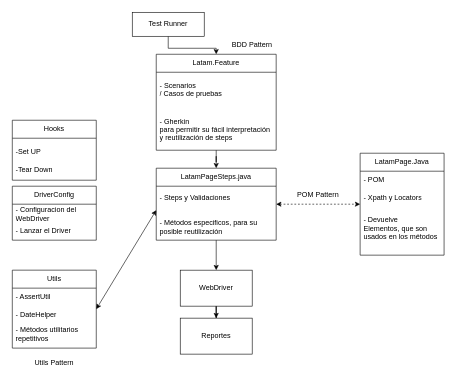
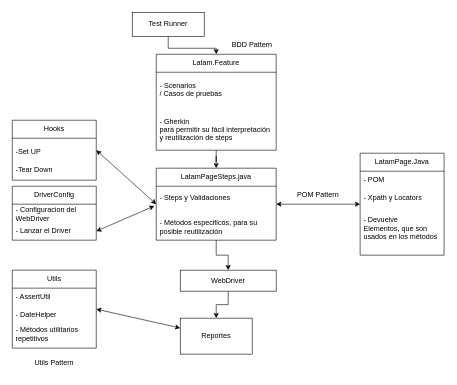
  <mxCell id="0" />
  <mxCell id="1" parent="0" />
  <mxCell id="2" style="edgeStyle=orthogonalEdgeStyle;rounded=0;orthogonalLoop=1;jettySize=auto;html=1;entryX=0.5;entryY=0;entryDx=0;entryDy=0;movable=1;resizable=1;rotatable=1;deletable=1;editable=1;locked=0;connectable=1;" edge="1" parent="1" source="3" target="5"><mxGeometry relative="1" as="geometry"><mxPoint x="360" y="100" as="targetPoint" /></mxGeometry></mxCell>
  <mxCell id="3" value="Test Runner" style="rounded=0;whiteSpace=wrap;html=1;movable=1;resizable=1;rotatable=1;deletable=1;editable=1;locked=0;connectable=1;" vertex="1" parent="1"><mxGeometry x="220" y="20" width="120" height="40" as="geometry" /></mxCell>
  <mxCell id="4" style="edgeStyle=orthogonalEdgeStyle;rounded=0;orthogonalLoop=1;jettySize=auto;html=1;" edge="1" parent="1" source="5" target="9"><mxGeometry relative="1" as="geometry" /></mxCell>
  <mxCell id="5" value="Latam.Feature" style="swimlane;fontStyle=0;childLayout=stackLayout;horizontal=1;startSize=30;horizontalStack=0;resizeParent=1;resizeParentMax=0;resizeLast=0;collapsible=1;marginBottom=0;whiteSpace=wrap;html=1;" vertex="1" parent="1"><mxGeometry x="260" y="90" width="200" height="160" as="geometry" /></mxCell>
  <mxCell id="6" value="&lt;p class=&quot;MsoNormal&quot;&gt;&lt;span style=&quot;mso-ansi-language:ES-CO&quot; lang=&quot;ES-CO&quot;&gt;- Scenarios&lt;br/&gt;/ Casos de pruebas &lt;/span&gt;&lt;/p&gt;&lt;br/&gt;&lt;div&gt;&lt;br/&gt;&lt;/div&gt;" style="text;strokeColor=none;fillColor=none;align=left;verticalAlign=middle;spacingLeft=4;spacingRight=4;overflow=hidden;points=[[0,0.5],[1,0.5]];portConstraint=eastwest;rotatable=0;whiteSpace=wrap;html=1;" vertex="1" parent="5"><mxGeometry y="30" width="200" height="60" as="geometry" /></mxCell>
  <mxCell id="7" value="&lt;p class=&quot;MsoNormal&quot;&gt;&lt;span style=&quot;mso-ansi-language:ES-CO&quot; lang=&quot;ES-CO&quot;&gt;- Gherkin&lt;br/&gt;para permitir su fácil interpretación y reutilización de steps&lt;/span&gt;&lt;/p&gt;&lt;br/&gt;&lt;div&gt;&lt;br/&gt;&lt;/div&gt;" style="text;strokeColor=none;fillColor=none;align=left;verticalAlign=middle;spacingLeft=4;spacingRight=4;overflow=hidden;points=[[0,0.5],[1,0.5]];portConstraint=eastwest;rotatable=0;whiteSpace=wrap;html=1;" vertex="1" parent="5"><mxGeometry y="90" width="200" height="70" as="geometry" /></mxCell>
  <mxCell id="8" style="edgeStyle=orthogonalEdgeStyle;rounded=0;orthogonalLoop=1;jettySize=auto;html=1;entryX=0.5;entryY=0;entryDx=0;entryDy=0;" edge="1" parent="1" source="9" target="31"><mxGeometry relative="1" as="geometry" /></mxCell>
  <mxCell id="9" value="LatamPageSteps.java" style="swimlane;fontStyle=0;childLayout=stackLayout;horizontal=1;startSize=30;horizontalStack=0;resizeParent=1;resizeParentMax=0;resizeLast=0;collapsible=1;marginBottom=0;whiteSpace=wrap;html=1;" vertex="1" parent="1"><mxGeometry x="260" y="280" width="200" height="120" as="geometry" /></mxCell>
  <mxCell id="10" value="- Steps y Validaciones" style="text;strokeColor=none;fillColor=none;align=left;verticalAlign=middle;spacingLeft=4;spacingRight=4;overflow=hidden;points=[[0,0.5],[1,0.5]];portConstraint=eastwest;rotatable=0;whiteSpace=wrap;html=1;" vertex="1" parent="9"><mxGeometry y="30" width="200" height="40" as="geometry" /></mxCell>
  <mxCell id="11" value="&lt;p class=&quot;MsoNormal&quot;&gt;&lt;span style=&quot;mso-ansi-language:ES-CO&quot; lang=&quot;ES-CO&quot;&gt;- Métodos especificos, para su posible reutilización&lt;/span&gt;&lt;/p&gt;&lt;br&gt;&lt;div&gt;&lt;br&gt;&lt;/div&gt;" style="text;strokeColor=none;fillColor=none;align=left;verticalAlign=middle;spacingLeft=4;spacingRight=4;overflow=hidden;points=[[0,0.5],[1,0.5]];portConstraint=eastwest;rotatable=0;whiteSpace=wrap;html=1;" vertex="1" parent="9"><mxGeometry y="70" width="200" height="50" as="geometry" /></mxCell>
- <mxCell id="12" value="" style="endArrow=classic;startArrow=classic;html=1;rounded=0;exitX=1;exitY=0.5;exitDx=0;exitDy=0;dashed=1;" edge="1" parent="1" source="9" target="13"><mxGeometry width="50" height="50" relative="1" as="geometry"><mxPoint x="330" y="320" as="sourcePoint" /><mxPoint x="380" y="270" as="targetPoint" /></mxGeometry></mxCell>
+ <mxCell id="12" value="" style="endArrow=classic;startArrow=classic;html=1;rounded=0;exitX=1;exitY=0.5;exitDx=0;exitDy=0;" edge="1" parent="1" source="9" target="13"><mxGeometry width="50" height="50" relative="1" as="geometry"><mxPoint x="330" y="320" as="sourcePoint" /><mxPoint x="380" y="270" as="targetPoint" /></mxGeometry></mxCell>
  <mxCell id="13" value="LatamPage.Java" style="swimlane;fontStyle=0;childLayout=stackLayout;horizontal=1;startSize=30;horizontalStack=0;resizeParent=1;resizeParentMax=0;resizeLast=0;collapsible=1;marginBottom=0;whiteSpace=wrap;html=1;" vertex="1" parent="1"><mxGeometry x="600" y="255" width="140" height="170" as="geometry" /></mxCell>
  <mxCell id="14" value="- POM" style="text;strokeColor=none;fillColor=none;align=left;verticalAlign=middle;spacingLeft=4;spacingRight=4;overflow=hidden;points=[[0,0.5],[1,0.5]];portConstraint=eastwest;rotatable=0;whiteSpace=wrap;html=1;" vertex="1" parent="13"><mxGeometry y="30" width="140" height="30" as="geometry" /></mxCell>
  <mxCell id="15" value="- Xpath y Locators" style="text;strokeColor=none;fillColor=none;align=left;verticalAlign=middle;spacingLeft=4;spacingRight=4;overflow=hidden;points=[[0,0.5],[1,0.5]];portConstraint=eastwest;rotatable=0;whiteSpace=wrap;html=1;" vertex="1" parent="13"><mxGeometry y="60" width="140" height="30" as="geometry" /></mxCell>
  <mxCell id="16" value="&lt;p class=&quot;MsoNormal&quot;&gt;&lt;span style=&quot;mso-ansi-language:ES-CO&quot; lang=&quot;ES-CO&quot;&gt;- Devuelve&lt;br/&gt;Elementos, que son usados en los métodos &lt;/span&gt;&lt;/p&gt;&lt;br/&gt;&lt;div&gt;&lt;br/&gt;&lt;/div&gt;" style="text;strokeColor=none;fillColor=none;align=left;verticalAlign=middle;spacingLeft=4;spacingRight=4;overflow=hidden;points=[[0,0.5],[1,0.5]];portConstraint=eastwest;rotatable=0;whiteSpace=wrap;html=1;" vertex="1" parent="13"><mxGeometry y="90" width="140" height="80" as="geometry" /></mxCell>
  <mxCell id="17" value="Hooks" style="swimlane;fontStyle=0;childLayout=stackLayout;horizontal=1;startSize=30;horizontalStack=0;resizeParent=1;resizeParentMax=0;resizeLast=0;collapsible=1;marginBottom=0;whiteSpace=wrap;html=1;" vertex="1" parent="1"><mxGeometry x="20" y="200" width="140" height="100" as="geometry" /></mxCell>
  <mxCell id="18" value="&lt;p class=&quot;MsoNormal&quot;&gt;&lt;span style=&quot;mso-ansi-language:ES-CO&quot; lang=&quot;ES-CO&quot;&gt;-Set UP&lt;/span&gt;&lt;/p&gt;&lt;br/&gt;&lt;div&gt;&lt;br/&gt;&lt;/div&gt;" style="text;strokeColor=none;fillColor=none;align=left;verticalAlign=middle;spacingLeft=4;spacingRight=4;overflow=hidden;points=[[0,0.5],[1,0.5]];portConstraint=eastwest;rotatable=0;whiteSpace=wrap;html=1;" vertex="1" parent="17"><mxGeometry y="30" width="140" height="30" as="geometry" /></mxCell>
  <mxCell id="19" value="&lt;p class=&quot;MsoNormal&quot;&gt;&lt;span style=&quot;mso-ansi-language:ES-CO&quot; lang=&quot;ES-CO&quot;&gt;-Tear Down &lt;/span&gt;&lt;/p&gt;&lt;br/&gt;&lt;div&gt;&lt;br/&gt;&lt;/div&gt;" style="text;strokeColor=none;fillColor=none;align=left;verticalAlign=middle;spacingLeft=4;spacingRight=4;overflow=hidden;points=[[0,0.5],[1,0.5]];portConstraint=eastwest;rotatable=0;whiteSpace=wrap;html=1;" vertex="1" parent="17"><mxGeometry y="60" width="140" height="40" as="geometry" /></mxCell>
  <mxCell id="20" value="DriverConfig" style="swimlane;fontStyle=0;childLayout=stackLayout;horizontal=1;startSize=30;horizontalStack=0;resizeParent=1;resizeParentMax=0;resizeLast=0;collapsible=1;marginBottom=0;whiteSpace=wrap;html=1;" vertex="1" parent="1"><mxGeometry x="20" y="310" width="140" height="90" as="geometry" /></mxCell>
  <mxCell id="21" value="- Configuracion del WebDriver" style="text;strokeColor=none;fillColor=none;align=left;verticalAlign=middle;spacingLeft=4;spacingRight=4;overflow=hidden;points=[[0,0.5],[1,0.5]];portConstraint=eastwest;rotatable=0;whiteSpace=wrap;html=1;" vertex="1" parent="20"><mxGeometry y="30" width="140" height="30" as="geometry" /></mxCell>
  <mxCell id="22" value="- Lanzar el Driver" style="text;strokeColor=none;fillColor=none;align=left;verticalAlign=middle;spacingLeft=4;spacingRight=4;overflow=hidden;points=[[0,0.5],[1,0.5]];portConstraint=eastwest;rotatable=0;whiteSpace=wrap;html=1;" vertex="1" parent="20"><mxGeometry y="60" width="140" height="30" as="geometry" /></mxCell>
  <mxCell id="23" value="Utils" style="swimlane;fontStyle=0;childLayout=stackLayout;horizontal=1;startSize=30;horizontalStack=0;resizeParent=1;resizeParentMax=0;resizeLast=0;collapsible=1;marginBottom=0;whiteSpace=wrap;html=1;" vertex="1" parent="1"><mxGeometry x="20" y="450" width="140" height="130" as="geometry" /></mxCell>
  <mxCell id="24" value="- AssertUtil" style="text;strokeColor=none;fillColor=none;align=left;verticalAlign=middle;spacingLeft=4;spacingRight=4;overflow=hidden;points=[[0,0.5],[1,0.5]];portConstraint=eastwest;rotatable=0;whiteSpace=wrap;html=1;" vertex="1" parent="23"><mxGeometry y="30" width="140" height="30" as="geometry" /></mxCell>
  <mxCell id="25" value="- DateHelper" style="text;strokeColor=none;fillColor=none;align=left;verticalAlign=middle;spacingLeft=4;spacingRight=4;overflow=hidden;points=[[0,0.5],[1,0.5]];portConstraint=eastwest;rotatable=0;whiteSpace=wrap;html=1;" vertex="1" parent="23"><mxGeometry y="60" width="140" height="30" as="geometry" /></mxCell>
  <mxCell id="26" value="- &lt;span style=&quot;mso-ansi-language:ES-CO&quot; lang=&quot;ES-CO&quot;&gt;Métodos utilitarios &lt;/span&gt;&lt;span style=&quot;mso-ansi-language:ES-CO&quot; lang=&quot;ES-CO&quot;&gt;repetitivos &lt;/span&gt;&lt;br&gt;&lt;div&gt;&lt;br&gt;&lt;/div&gt;" style="text;strokeColor=none;fillColor=none;align=left;verticalAlign=middle;spacingLeft=4;spacingRight=4;overflow=hidden;points=[[0,0.5],[1,0.5]];portConstraint=eastwest;rotatable=0;whiteSpace=wrap;html=1;" vertex="1" parent="23"><mxGeometry y="90" width="140" height="40" as="geometry" /></mxCell>
- <mxCell id="28" value="" style="endArrow=classic;startArrow=classic;html=1;rounded=0;exitX=1;exitY=0.5;exitDx=0;exitDy=0;entryX=0;entryY=1;entryDx=0;entryDy=0;entryPerimeter=0;" edge="1" parent="1" source="23" target="10"><mxGeometry width="50" height="50" relative="1" as="geometry"><mxPoint x="330" y="380" as="sourcePoint" /><mxPoint x="380" y="330" as="targetPoint" /></mxGeometry></mxCell>
+ <mxCell id="27" value="" style="endArrow=classic;startArrow=classic;html=1;rounded=0;entryX=1;entryY=0.5;entryDx=0;entryDy=0;exitX=0;exitY=0.75;exitDx=0;exitDy=0;exitPerimeter=0;" edge="1" parent="1" source="10" target="17"><mxGeometry width="50" height="50" relative="1" as="geometry"><mxPoint x="330" y="380" as="sourcePoint" /><mxPoint x="380" y="330" as="targetPoint" /></mxGeometry></mxCell>
+ <mxCell id="28" value="" style="endArrow=classic;startArrow=classic;html=1;rounded=0;exitX=1;exitY=0.5;exitDx=0;exitDy=0;" edge="1" parent="1" source="23" target="32"><mxGeometry width="50" height="50" relative="1" as="geometry"><mxPoint x="330" y="380" as="sourcePoint" /><mxPoint x="380" y="330" as="targetPoint" /></mxGeometry></mxCell>
+ <mxCell id="29" value="" style="endArrow=classic;startArrow=classic;html=1;rounded=0;exitX=1;exitY=0.5;exitDx=0;exitDy=0;entryX=-0.015;entryY=0.825;entryDx=0;entryDy=0;entryPerimeter=0;" edge="1" parent="1" source="22" target="10"><mxGeometry width="50" height="50" relative="1" as="geometry"><mxPoint x="330" y="380" as="sourcePoint" /><mxPoint x="380" y="330" as="targetPoint" /></mxGeometry></mxCell>
  <mxCell id="30" value="" style="edgeStyle=orthogonalEdgeStyle;rounded=0;orthogonalLoop=1;jettySize=auto;html=1;" edge="1" parent="1" source="31" target="32"><mxGeometry relative="1" as="geometry" /></mxCell>
- <mxCell id="31" value="WebDriver" style="rounded=0;whiteSpace=wrap;html=1;" vertex="1" parent="1"><mxGeometry x="300" y="450" width="120" height="60" as="geometry" /></mxCell>
+ <mxCell id="31" value="WebDriver" style="rounded=0;whiteSpace=wrap;html=1;" vertex="1" parent="1"><mxGeometry x="300" y="450" width="160" height="35" as="geometry" /></mxCell>
  <mxCell id="32" value="&lt;p class=&quot;MsoNormal&quot;&gt;&lt;span style=&quot;mso-ansi-language:ES-CO&quot; lang=&quot;ES-CO&quot;&gt;Reportes&lt;/span&gt;&lt;/p&gt;" style="rounded=0;whiteSpace=wrap;html=1;" vertex="1" parent="1"><mxGeometry x="300" y="530" width="120" height="60" as="geometry" /></mxCell>
  <mxCell id="33" value="&lt;span style=&quot;&quot;&gt;Utils Pattern&lt;/span&gt;" style="text;html=1;align=center;verticalAlign=middle;whiteSpace=wrap;rounded=0;fontColor=light-dark(#000000,#FF3333);rotation=0;" vertex="1" parent="1"><mxGeometry x="40" y="590" width="100" height="30" as="geometry" /></mxCell>
  <mxCell id="34" value="&lt;span style=&quot;&quot;&gt;BDD Pattern&lt;/span&gt;" style="text;html=1;align=center;verticalAlign=middle;whiteSpace=wrap;rounded=0;fontColor=light-dark(#000000,#FF3333);rotation=0;" vertex="1" parent="1"><mxGeometry x="370" y="60" width="100" height="30" as="geometry" /></mxCell>
  <mxCell id="35" value="&lt;span style=&quot;&quot;&gt;POM Pattern&lt;/span&gt;" style="text;html=1;align=center;verticalAlign=middle;whiteSpace=wrap;rounded=0;fontColor=light-dark(#000000,#FF3333);rotation=0;" vertex="1" parent="1"><mxGeometry x="480" y="310" width="100" height="30" as="geometry" /></mxCell>
